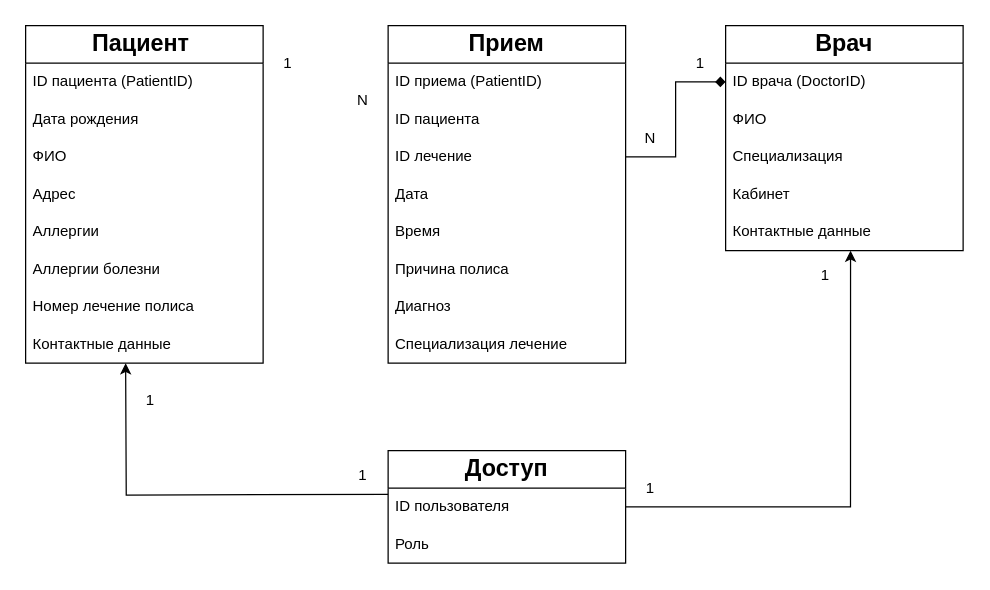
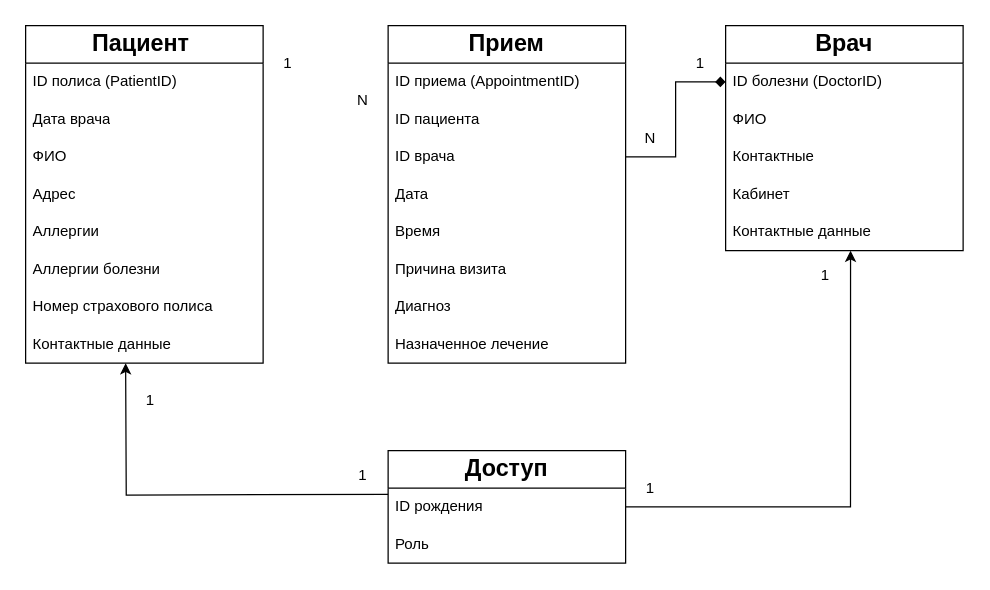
  <mxCell id="0" />
  <mxCell id="1" parent="0" />
  <mxCell id="2" value="&lt;strong&gt;&lt;span style=&quot;font-size:14.0pt;line-height:&lt;br/&gt;107%;font-family:&amp;quot;Calibri&amp;quot;,sans-serif;mso-ascii-theme-font:minor-latin;&lt;br/&gt;mso-fareast-font-family:&amp;quot;Microsoft Yi Baiti&amp;quot;;mso-fareast-theme-font:minor-fareast;&lt;br/&gt;mso-hansi-theme-font:minor-latin;mso-bidi-font-family:&amp;quot;Times New Roman&amp;quot;;&lt;br/&gt;mso-bidi-theme-font:minor-bidi;mso-ansi-language:RU;mso-fareast-language:KO;&lt;br/&gt;mso-bidi-language:AR-SA&quot;&gt;Пациент&amp;nbsp;&lt;/span&gt;&lt;/strong&gt;" style="swimlane;fontStyle=0;childLayout=stackLayout;horizontal=1;startSize=30;horizontalStack=0;resizeParent=1;resizeParentMax=0;resizeLast=0;collapsible=1;marginBottom=0;whiteSpace=wrap;html=1;" vertex="1" parent="1"><mxGeometry x="20" y="20" width="190" height="270" as="geometry"><mxRectangle x="60" y="60" width="110" height="40" as="alternateBounds" /></mxGeometry></mxCell>
- <mxCell id="3" value="&lt;span style=&quot;line-height: 107%; font-family: Calibri, sans-serif;&quot;&gt;&lt;font&gt;ID пациента (PatientID)&lt;/font&gt;&lt;/span&gt;" style="text;strokeColor=none;fillColor=none;align=left;verticalAlign=middle;spacingLeft=4;spacingRight=4;overflow=hidden;points=[[0,0.5],[1,0.5]];portConstraint=eastwest;rotatable=0;whiteSpace=wrap;html=1;" vertex="1" parent="2"><mxGeometry y="30" width="190" height="30" as="geometry" /></mxCell>
- <mxCell id="4" value="&lt;span style=&quot;line-height: 107%; font-family: Calibri, sans-serif;&quot;&gt;&lt;font&gt;Дата рождения&lt;/font&gt;&lt;/span&gt;" style="text;strokeColor=none;fillColor=none;align=left;verticalAlign=middle;spacingLeft=4;spacingRight=4;overflow=hidden;points=[[0,0.5],[1,0.5]];portConstraint=eastwest;rotatable=0;whiteSpace=wrap;html=1;" vertex="1" parent="2"><mxGeometry y="60" width="190" height="30" as="geometry" /></mxCell>
+ <mxCell id="3" value="&lt;span style=&quot;line-height: 107%; font-family: Calibri, sans-serif;&quot;&gt;&lt;font&gt;ID полиса (PatientID)&lt;/font&gt;&lt;/span&gt;" style="text;strokeColor=none;fillColor=none;align=left;verticalAlign=middle;spacingLeft=4;spacingRight=4;overflow=hidden;points=[[0,0.5],[1,0.5]];portConstraint=eastwest;rotatable=0;whiteSpace=wrap;html=1;" vertex="1" parent="2"><mxGeometry y="30" width="190" height="30" as="geometry" /></mxCell>
+ <mxCell id="4" value="&lt;span style=&quot;line-height: 107%; font-family: Calibri, sans-serif;&quot;&gt;&lt;font&gt;Дата врача&lt;/font&gt;&lt;/span&gt;" style="text;strokeColor=none;fillColor=none;align=left;verticalAlign=middle;spacingLeft=4;spacingRight=4;overflow=hidden;points=[[0,0.5],[1,0.5]];portConstraint=eastwest;rotatable=0;whiteSpace=wrap;html=1;" vertex="1" parent="2"><mxGeometry y="60" width="190" height="30" as="geometry" /></mxCell>
  <mxCell id="5" value="&lt;span style=&quot;line-height: 107%; font-family: Calibri, sans-serif;&quot;&gt;&lt;font&gt;ФИО&lt;/font&gt;&lt;/span&gt;" style="text;strokeColor=none;fillColor=none;align=left;verticalAlign=middle;spacingLeft=4;spacingRight=4;overflow=hidden;points=[[0,0.5],[1,0.5]];portConstraint=eastwest;rotatable=0;whiteSpace=wrap;html=1;" vertex="1" parent="2"><mxGeometry y="90" width="190" height="30" as="geometry" /></mxCell>
  <mxCell id="6" value="&lt;span style=&quot;line-height: 107%; font-family: Calibri, sans-serif;&quot;&gt;&lt;font&gt;Адрес&amp;nbsp;&lt;/font&gt;&lt;/span&gt;" style="text;strokeColor=none;fillColor=none;align=left;verticalAlign=middle;spacingLeft=4;spacingRight=4;overflow=hidden;points=[[0,0.5],[1,0.5]];portConstraint=eastwest;rotatable=0;whiteSpace=wrap;html=1;" vertex="1" parent="2"><mxGeometry y="120" width="190" height="30" as="geometry" /></mxCell>
  <mxCell id="7" value="&lt;span style=&quot;line-height: 107%; font-family: Calibri, sans-serif;&quot;&gt;&lt;font&gt;Аллергии&lt;/font&gt;&lt;/span&gt;" style="text;strokeColor=none;fillColor=none;align=left;verticalAlign=middle;spacingLeft=4;spacingRight=4;overflow=hidden;points=[[0,0.5],[1,0.5]];portConstraint=eastwest;rotatable=0;whiteSpace=wrap;html=1;" vertex="1" parent="2"><mxGeometry y="150" width="190" height="30" as="geometry" /></mxCell>
  <mxCell id="8" value="&lt;span style=&quot;line-height: 107%; font-family: Calibri, sans-serif;&quot;&gt;&lt;font&gt;Аллергии болезни&amp;nbsp;&lt;/font&gt;&lt;/span&gt;" style="text;strokeColor=none;fillColor=none;align=left;verticalAlign=middle;spacingLeft=4;spacingRight=4;overflow=hidden;points=[[0,0.5],[1,0.5]];portConstraint=eastwest;rotatable=0;whiteSpace=wrap;html=1;" vertex="1" parent="2"><mxGeometry y="180" width="190" height="30" as="geometry" /></mxCell>
- <mxCell id="9" value="&lt;span style=&quot;line-height: 107%; font-family: Calibri, sans-serif;&quot;&gt;&lt;font&gt;Номер лечение полиса&amp;nbsp;&lt;/font&gt;&lt;/span&gt;" style="text;strokeColor=none;fillColor=none;align=left;verticalAlign=middle;spacingLeft=4;spacingRight=4;overflow=hidden;points=[[0,0.5],[1,0.5]];portConstraint=eastwest;rotatable=0;whiteSpace=wrap;html=1;" vertex="1" parent="2"><mxGeometry y="210" width="190" height="30" as="geometry" /></mxCell>
+ <mxCell id="9" value="&lt;span style=&quot;line-height: 107%; font-family: Calibri, sans-serif;&quot;&gt;&lt;font&gt;Номер страхового полиса&amp;nbsp;&lt;/font&gt;&lt;/span&gt;" style="text;strokeColor=none;fillColor=none;align=left;verticalAlign=middle;spacingLeft=4;spacingRight=4;overflow=hidden;points=[[0,0.5],[1,0.5]];portConstraint=eastwest;rotatable=0;whiteSpace=wrap;html=1;" vertex="1" parent="2"><mxGeometry y="210" width="190" height="30" as="geometry" /></mxCell>
  <mxCell id="10" value="&lt;span style=&quot;line-height: 107%; font-family: Calibri, sans-serif;&quot;&gt;&lt;font&gt;Контактные данные&amp;nbsp;&lt;/font&gt;&lt;/span&gt;" style="text;strokeColor=none;fillColor=none;align=left;verticalAlign=middle;spacingLeft=4;spacingRight=4;overflow=hidden;points=[[0,0.5],[1,0.5]];portConstraint=eastwest;rotatable=0;whiteSpace=wrap;html=1;" vertex="1" parent="2"><mxGeometry y="240" width="190" height="30" as="geometry" /></mxCell>
  <mxCell id="11" value="&lt;strong&gt;&lt;span style=&quot;font-size:14.0pt;line-height:&lt;br/&gt;107%;font-family:&amp;quot;Calibri&amp;quot;,sans-serif;mso-ascii-theme-font:minor-latin;&lt;br/&gt;mso-fareast-font-family:&amp;quot;Microsoft Yi Baiti&amp;quot;;mso-fareast-theme-font:minor-fareast;&lt;br/&gt;mso-hansi-theme-font:minor-latin;mso-bidi-font-family:&amp;quot;Times New Roman&amp;quot;;&lt;br/&gt;mso-bidi-theme-font:minor-bidi;mso-ansi-language:RU;mso-fareast-language:KO;&lt;br/&gt;mso-bidi-language:AR-SA&quot;&gt;Врач&lt;/span&gt;&lt;/strong&gt;" style="swimlane;fontStyle=0;childLayout=stackLayout;horizontal=1;startSize=30;horizontalStack=0;resizeParent=1;resizeParentMax=0;resizeLast=0;collapsible=1;marginBottom=0;whiteSpace=wrap;html=1;" vertex="1" parent="1"><mxGeometry x="580" y="20" width="190" height="180" as="geometry"><mxRectangle x="60" y="60" width="110" height="40" as="alternateBounds" /></mxGeometry></mxCell>
- <mxCell id="12" value="&lt;span style=&quot;line-height: 107%; font-family: Calibri, sans-serif;&quot;&gt;&lt;font&gt;ID врача (DoctorID)&amp;nbsp;&lt;/font&gt;&lt;/span&gt;" style="text;strokeColor=none;fillColor=none;align=left;verticalAlign=middle;spacingLeft=4;spacingRight=4;overflow=hidden;points=[[0,0.5],[1,0.5]];portConstraint=eastwest;rotatable=0;whiteSpace=wrap;html=1;" vertex="1" parent="11"><mxGeometry y="30" width="190" height="30" as="geometry" /></mxCell>
+ <mxCell id="12" value="&lt;span style=&quot;line-height: 107%; font-family: Calibri, sans-serif;&quot;&gt;&lt;font&gt;ID болезни (DoctorID)&amp;nbsp;&lt;/font&gt;&lt;/span&gt;" style="text;strokeColor=none;fillColor=none;align=left;verticalAlign=middle;spacingLeft=4;spacingRight=4;overflow=hidden;points=[[0,0.5],[1,0.5]];portConstraint=eastwest;rotatable=0;whiteSpace=wrap;html=1;" vertex="1" parent="11"><mxGeometry y="30" width="190" height="30" as="geometry" /></mxCell>
  <mxCell id="13" value="&lt;span style=&quot;line-height: 107%; font-family: Calibri, sans-serif;&quot;&gt;&lt;font&gt;ФИО&lt;/font&gt;&lt;/span&gt;" style="text;strokeColor=none;fillColor=none;align=left;verticalAlign=middle;spacingLeft=4;spacingRight=4;overflow=hidden;points=[[0,0.5],[1,0.5]];portConstraint=eastwest;rotatable=0;whiteSpace=wrap;html=1;" vertex="1" parent="11"><mxGeometry y="60" width="190" height="30" as="geometry" /></mxCell>
- <mxCell id="14" value="&lt;span style=&quot;line-height: 107%; font-family: Calibri, sans-serif;&quot;&gt;&lt;font&gt;Специализация&lt;/font&gt;&lt;/span&gt;" style="text;strokeColor=none;fillColor=none;align=left;verticalAlign=middle;spacingLeft=4;spacingRight=4;overflow=hidden;points=[[0,0.5],[1,0.5]];portConstraint=eastwest;rotatable=0;whiteSpace=wrap;html=1;" vertex="1" parent="11"><mxGeometry y="90" width="190" height="30" as="geometry" /></mxCell>
+ <mxCell id="14" value="&lt;span style=&quot;line-height: 107%; font-family: Calibri, sans-serif;&quot;&gt;&lt;font&gt;Контактные&lt;/font&gt;&lt;/span&gt;" style="text;strokeColor=none;fillColor=none;align=left;verticalAlign=middle;spacingLeft=4;spacingRight=4;overflow=hidden;points=[[0,0.5],[1,0.5]];portConstraint=eastwest;rotatable=0;whiteSpace=wrap;html=1;" vertex="1" parent="11"><mxGeometry y="90" width="190" height="30" as="geometry" /></mxCell>
  <mxCell id="15" value="&lt;span style=&quot;line-height: 107%; font-family: Calibri, sans-serif;&quot;&gt;&lt;font&gt;Кабинет&lt;/font&gt;&lt;/span&gt;" style="text;strokeColor=none;fillColor=none;align=left;verticalAlign=middle;spacingLeft=4;spacingRight=4;overflow=hidden;points=[[0,0.5],[1,0.5]];portConstraint=eastwest;rotatable=0;whiteSpace=wrap;html=1;" vertex="1" parent="11"><mxGeometry y="120" width="190" height="30" as="geometry" /></mxCell>
  <mxCell id="16" value="&lt;span style=&quot;line-height: 107%; font-family: Calibri, sans-serif;&quot;&gt;&lt;font&gt;Контактные&amp;nbsp;&lt;/font&gt;&lt;/span&gt;&lt;span style=&quot;font-family: Calibri, sans-serif; background-color: transparent; color: light-dark(rgb(0, 0, 0), rgb(255, 255, 255));&quot;&gt;данные&amp;nbsp;&lt;/span&gt;" style="text;strokeColor=none;fillColor=none;align=left;verticalAlign=middle;spacingLeft=4;spacingRight=4;overflow=hidden;points=[[0,0.5],[1,0.5]];portConstraint=eastwest;rotatable=0;whiteSpace=wrap;html=1;" vertex="1" parent="11"><mxGeometry y="150" width="190" height="30" as="geometry" /></mxCell>
  <mxCell id="17" value="&lt;strong&gt;&lt;span style=&quot;font-size:14.0pt;line-height:&lt;br/&gt;107%;font-family:&amp;quot;Calibri&amp;quot;,sans-serif;mso-ascii-theme-font:minor-latin;&lt;br/&gt;mso-fareast-font-family:&amp;quot;Microsoft Yi Baiti&amp;quot;;mso-fareast-theme-font:minor-fareast;&lt;br/&gt;mso-hansi-theme-font:minor-latin;mso-bidi-font-family:&amp;quot;Times New Roman&amp;quot;;&lt;br/&gt;mso-bidi-theme-font:minor-bidi;mso-ansi-language:RU;mso-fareast-language:KO;&lt;br/&gt;mso-bidi-language:AR-SA&quot;&gt;Прием&lt;/span&gt;&lt;/strong&gt;" style="swimlane;fontStyle=0;childLayout=stackLayout;horizontal=1;startSize=30;horizontalStack=0;resizeParent=1;resizeParentMax=0;resizeLast=0;collapsible=1;marginBottom=0;whiteSpace=wrap;html=1;" vertex="1" parent="1"><mxGeometry x="310" y="20" width="190" height="270" as="geometry"><mxRectangle x="60" y="60" width="110" height="40" as="alternateBounds" /></mxGeometry></mxCell>
- <mxCell id="18" value="&lt;span style=&quot;line-height: 107%; font-family: Calibri, sans-serif;&quot;&gt;&lt;font&gt;ID приема (PatientID)&lt;/font&gt;&lt;/span&gt;" style="text;strokeColor=none;fillColor=none;align=left;verticalAlign=middle;spacingLeft=4;spacingRight=4;overflow=hidden;points=[[0,0.5],[1,0.5]];portConstraint=eastwest;rotatable=0;whiteSpace=wrap;html=1;" vertex="1" parent="17"><mxGeometry y="30" width="190" height="30" as="geometry" /></mxCell>
+ <mxCell id="18" value="&lt;span style=&quot;line-height: 107%; font-family: Calibri, sans-serif;&quot;&gt;&lt;font&gt;ID приема (AppointmentID)&lt;/font&gt;&lt;/span&gt;" style="text;strokeColor=none;fillColor=none;align=left;verticalAlign=middle;spacingLeft=4;spacingRight=4;overflow=hidden;points=[[0,0.5],[1,0.5]];portConstraint=eastwest;rotatable=0;whiteSpace=wrap;html=1;" vertex="1" parent="17"><mxGeometry y="30" width="190" height="30" as="geometry" /></mxCell>
  <mxCell id="19" value="&lt;span style=&quot;line-height: 107%; font-family: Calibri, sans-serif;&quot;&gt;&lt;font&gt;ID пациента&amp;nbsp;&lt;/font&gt;&lt;/span&gt;" style="text;strokeColor=none;fillColor=none;align=left;verticalAlign=middle;spacingLeft=4;spacingRight=4;overflow=hidden;points=[[0,0.5],[1,0.5]];portConstraint=eastwest;rotatable=0;whiteSpace=wrap;html=1;" vertex="1" parent="17"><mxGeometry y="60" width="190" height="30" as="geometry" /></mxCell>
- <mxCell id="20" value="&lt;span style=&quot;line-height: 107%; font-family: Calibri, sans-serif;&quot;&gt;&lt;font&gt;ID лечение&amp;nbsp;&lt;/font&gt;&lt;/span&gt;" style="text;strokeColor=none;fillColor=none;align=left;verticalAlign=middle;spacingLeft=4;spacingRight=4;overflow=hidden;points=[[0,0.5],[1,0.5]];portConstraint=eastwest;rotatable=0;whiteSpace=wrap;html=1;" vertex="1" parent="17"><mxGeometry y="90" width="190" height="30" as="geometry" /></mxCell>
+ <mxCell id="20" value="&lt;span style=&quot;line-height: 107%; font-family: Calibri, sans-serif;&quot;&gt;&lt;font&gt;ID врача&amp;nbsp;&lt;/font&gt;&lt;/span&gt;" style="text;strokeColor=none;fillColor=none;align=left;verticalAlign=middle;spacingLeft=4;spacingRight=4;overflow=hidden;points=[[0,0.5],[1,0.5]];portConstraint=eastwest;rotatable=0;whiteSpace=wrap;html=1;" vertex="1" parent="17"><mxGeometry y="90" width="190" height="30" as="geometry" /></mxCell>
  <mxCell id="21" value="&lt;span style=&quot;line-height: 107%; font-family: Calibri, sans-serif;&quot;&gt;&lt;font&gt;Дата&lt;/font&gt;&lt;/span&gt;" style="text;strokeColor=none;fillColor=none;align=left;verticalAlign=middle;spacingLeft=4;spacingRight=4;overflow=hidden;points=[[0,0.5],[1,0.5]];portConstraint=eastwest;rotatable=0;whiteSpace=wrap;html=1;" vertex="1" parent="17"><mxGeometry y="120" width="190" height="30" as="geometry" /></mxCell>
  <mxCell id="22" value="&lt;span style=&quot;line-height: 107%; font-family: Calibri, sans-serif;&quot;&gt;&lt;font&gt;Время&lt;/font&gt;&lt;/span&gt;" style="text;strokeColor=none;fillColor=none;align=left;verticalAlign=middle;spacingLeft=4;spacingRight=4;overflow=hidden;points=[[0,0.5],[1,0.5]];portConstraint=eastwest;rotatable=0;whiteSpace=wrap;html=1;" vertex="1" parent="17"><mxGeometry y="150" width="190" height="30" as="geometry" /></mxCell>
- <mxCell id="23" value="&lt;span style=&quot;line-height: 107%; font-family: Calibri, sans-serif;&quot;&gt;&lt;font&gt;Причина полиса&amp;nbsp;&lt;/font&gt;&lt;/span&gt;" style="text;strokeColor=none;fillColor=none;align=left;verticalAlign=middle;spacingLeft=4;spacingRight=4;overflow=hidden;points=[[0,0.5],[1,0.5]];portConstraint=eastwest;rotatable=0;whiteSpace=wrap;html=1;" vertex="1" parent="17"><mxGeometry y="180" width="190" height="30" as="geometry" /></mxCell>
+ <mxCell id="23" value="&lt;span style=&quot;line-height: 107%; font-family: Calibri, sans-serif;&quot;&gt;&lt;font&gt;Причина визита&amp;nbsp;&lt;/font&gt;&lt;/span&gt;" style="text;strokeColor=none;fillColor=none;align=left;verticalAlign=middle;spacingLeft=4;spacingRight=4;overflow=hidden;points=[[0,0.5],[1,0.5]];portConstraint=eastwest;rotatable=0;whiteSpace=wrap;html=1;" vertex="1" parent="17"><mxGeometry y="180" width="190" height="30" as="geometry" /></mxCell>
  <mxCell id="24" value="&lt;span style=&quot;line-height: 107%; font-family: Calibri, sans-serif;&quot;&gt;&lt;font&gt;Диагноз&lt;/font&gt;&lt;/span&gt;" style="text;strokeColor=none;fillColor=none;align=left;verticalAlign=middle;spacingLeft=4;spacingRight=4;overflow=hidden;points=[[0,0.5],[1,0.5]];portConstraint=eastwest;rotatable=0;whiteSpace=wrap;html=1;" vertex="1" parent="17"><mxGeometry y="210" width="190" height="30" as="geometry" /></mxCell>
- <mxCell id="25" value="&lt;span style=&quot;line-height: 107%; font-family: Calibri, sans-serif;&quot;&gt;&lt;font&gt;Специализация лечение&lt;/font&gt;&lt;/span&gt;" style="text;strokeColor=none;fillColor=none;align=left;verticalAlign=middle;spacingLeft=4;spacingRight=4;overflow=hidden;points=[[0,0.5],[1,0.5]];portConstraint=eastwest;rotatable=0;whiteSpace=wrap;html=1;" vertex="1" parent="17"><mxGeometry y="240" width="190" height="30" as="geometry" /></mxCell>
+ <mxCell id="25" value="&lt;span style=&quot;line-height: 107%; font-family: Calibri, sans-serif;&quot;&gt;&lt;font&gt;Назначенное лечение&lt;/font&gt;&lt;/span&gt;" style="text;strokeColor=none;fillColor=none;align=left;verticalAlign=middle;spacingLeft=4;spacingRight=4;overflow=hidden;points=[[0,0.5],[1,0.5]];portConstraint=eastwest;rotatable=0;whiteSpace=wrap;html=1;" vertex="1" parent="17"><mxGeometry y="240" width="190" height="30" as="geometry" /></mxCell>
  <mxCell id="26" style="edgeStyle=orthogonalEdgeStyle;rounded=0;orthogonalLoop=1;jettySize=auto;html=1;" edge="1" parent="1"><mxGeometry relative="1" as="geometry"><mxPoint x="100" y="290" as="targetPoint" /><mxPoint x="310" y="395" as="sourcePoint" /></mxGeometry></mxCell>
  <mxCell id="27" value="&lt;strong&gt;&lt;span style=&quot;font-size:14.0pt;line-height:&lt;br/&gt;107%;font-family:&amp;quot;Calibri&amp;quot;,sans-serif;mso-ascii-theme-font:minor-latin;&lt;br/&gt;mso-fareast-font-family:&amp;quot;Microsoft Yi Baiti&amp;quot;;mso-fareast-theme-font:minor-fareast;&lt;br/&gt;mso-hansi-theme-font:minor-latin;mso-bidi-font-family:&amp;quot;Times New Roman&amp;quot;;&lt;br/&gt;mso-bidi-theme-font:minor-bidi;mso-ansi-language:RU;mso-fareast-language:KO;&lt;br/&gt;mso-bidi-language:AR-SA&quot;&gt;Доступ&lt;/span&gt;&lt;/strong&gt;" style="swimlane;fontStyle=0;childLayout=stackLayout;horizontal=1;startSize=30;horizontalStack=0;resizeParent=1;resizeParentMax=0;resizeLast=0;collapsible=1;marginBottom=0;whiteSpace=wrap;html=1;" vertex="1" parent="1"><mxGeometry x="310" y="360" width="190" height="90" as="geometry"><mxRectangle x="60" y="60" width="110" height="40" as="alternateBounds" /></mxGeometry></mxCell>
- <mxCell id="28" value="&lt;span style=&quot;line-height: 107%;&quot;&gt;&lt;font&gt;ID пользователя&amp;nbsp;&lt;/font&gt;&lt;/span&gt;" style="text;strokeColor=none;fillColor=none;align=left;verticalAlign=middle;spacingLeft=4;spacingRight=4;overflow=hidden;points=[[0,0.5],[1,0.5]];portConstraint=eastwest;rotatable=0;whiteSpace=wrap;html=1;" vertex="1" parent="27"><mxGeometry y="30" width="190" height="30" as="geometry" /></mxCell>
+ <mxCell id="28" value="&lt;span style=&quot;line-height: 107%;&quot;&gt;&lt;font&gt;ID рождения&amp;nbsp;&lt;/font&gt;&lt;/span&gt;" style="text;strokeColor=none;fillColor=none;align=left;verticalAlign=middle;spacingLeft=4;spacingRight=4;overflow=hidden;points=[[0,0.5],[1,0.5]];portConstraint=eastwest;rotatable=0;whiteSpace=wrap;html=1;" vertex="1" parent="27"><mxGeometry y="30" width="190" height="30" as="geometry" /></mxCell>
  <mxCell id="29" value="&lt;span style=&quot;line-height: 107%; font-family: Calibri, sans-serif;&quot;&gt;&lt;font&gt;Роль&amp;nbsp;&lt;/font&gt;&lt;/span&gt;" style="text;strokeColor=none;fillColor=none;align=left;verticalAlign=middle;spacingLeft=4;spacingRight=4;overflow=hidden;points=[[0,0.5],[1,0.5]];portConstraint=eastwest;rotatable=0;whiteSpace=wrap;html=1;" vertex="1" parent="27"><mxGeometry y="60" width="190" height="30" as="geometry" /></mxCell>
  <mxCell id="30" style="edgeStyle=orthogonalEdgeStyle;rounded=0;orthogonalLoop=1;jettySize=auto;html=1;entryX=0;entryY=0.5;entryDx=0;entryDy=0;endArrow=diamond;" edge="1" parent="1" source="20" target="12"><mxGeometry relative="1" as="geometry" /></mxCell>
  <mxCell id="31" value="1" style="text;html=1;align=center;verticalAlign=middle;whiteSpace=wrap;rounded=0;" vertex="1" parent="1"><mxGeometry x="220" y="40" width="20" height="20" as="geometry" /></mxCell>
  <mxCell id="32" value="N" style="text;html=1;align=center;verticalAlign=middle;whiteSpace=wrap;rounded=0;" vertex="1" parent="1"><mxGeometry x="280" y="70" width="20" height="20" as="geometry" /></mxCell>
  <mxCell id="33" value="N" style="text;html=1;align=center;verticalAlign=middle;whiteSpace=wrap;rounded=0;" vertex="1" parent="1"><mxGeometry x="510" y="100" width="20" height="20" as="geometry" /></mxCell>
  <mxCell id="34" value="1" style="text;html=1;align=center;verticalAlign=middle;whiteSpace=wrap;rounded=0;" vertex="1" parent="1"><mxGeometry x="550" y="40" width="20" height="20" as="geometry" /></mxCell>
  <mxCell id="35" value="1" style="text;html=1;align=center;verticalAlign=middle;whiteSpace=wrap;rounded=0;" vertex="1" parent="1"><mxGeometry x="110" y="310" width="20" height="20" as="geometry" /></mxCell>
  <mxCell id="36" value="1" style="text;html=1;align=center;verticalAlign=middle;whiteSpace=wrap;rounded=0;" vertex="1" parent="1"><mxGeometry x="280" y="370" width="20" height="20" as="geometry" /></mxCell>
  <mxCell id="37" value="1" style="text;html=1;align=center;verticalAlign=middle;whiteSpace=wrap;rounded=0;" vertex="1" parent="1"><mxGeometry x="510" y="380" width="20" height="20" as="geometry" /></mxCell>
  <mxCell id="38" value="1" style="text;html=1;align=center;verticalAlign=middle;whiteSpace=wrap;rounded=0;" vertex="1" parent="1"><mxGeometry x="650" y="210" width="20" height="20" as="geometry" /></mxCell>
  <mxCell id="39" style="edgeStyle=orthogonalEdgeStyle;rounded=0;orthogonalLoop=1;jettySize=auto;html=1;entryX=0.526;entryY=1;entryDx=0;entryDy=0;entryPerimeter=0;" edge="1" parent="1" source="28" target="16"><mxGeometry relative="1" as="geometry"><mxPoint x="680" y="210" as="targetPoint" /></mxGeometry></mxCell>
